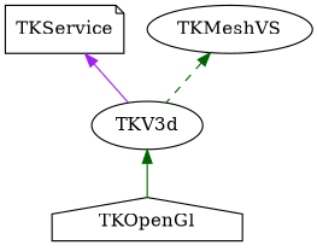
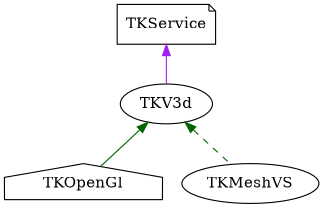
  digraph {
    node [shape=ellipse]
    edge [color=darkgreen dir=back style=solid]
    TKService [shape=note]
    TKV3d
    TKOpenGl [shape=house]
    TKMeshVS
    TKService -> TKV3d [color=purple]
    TKV3d -> TKOpenGl
-   TKMeshVS -> TKV3d [style=dashed]
+   TKV3d -> TKMeshVS [style=dashed]
  }
